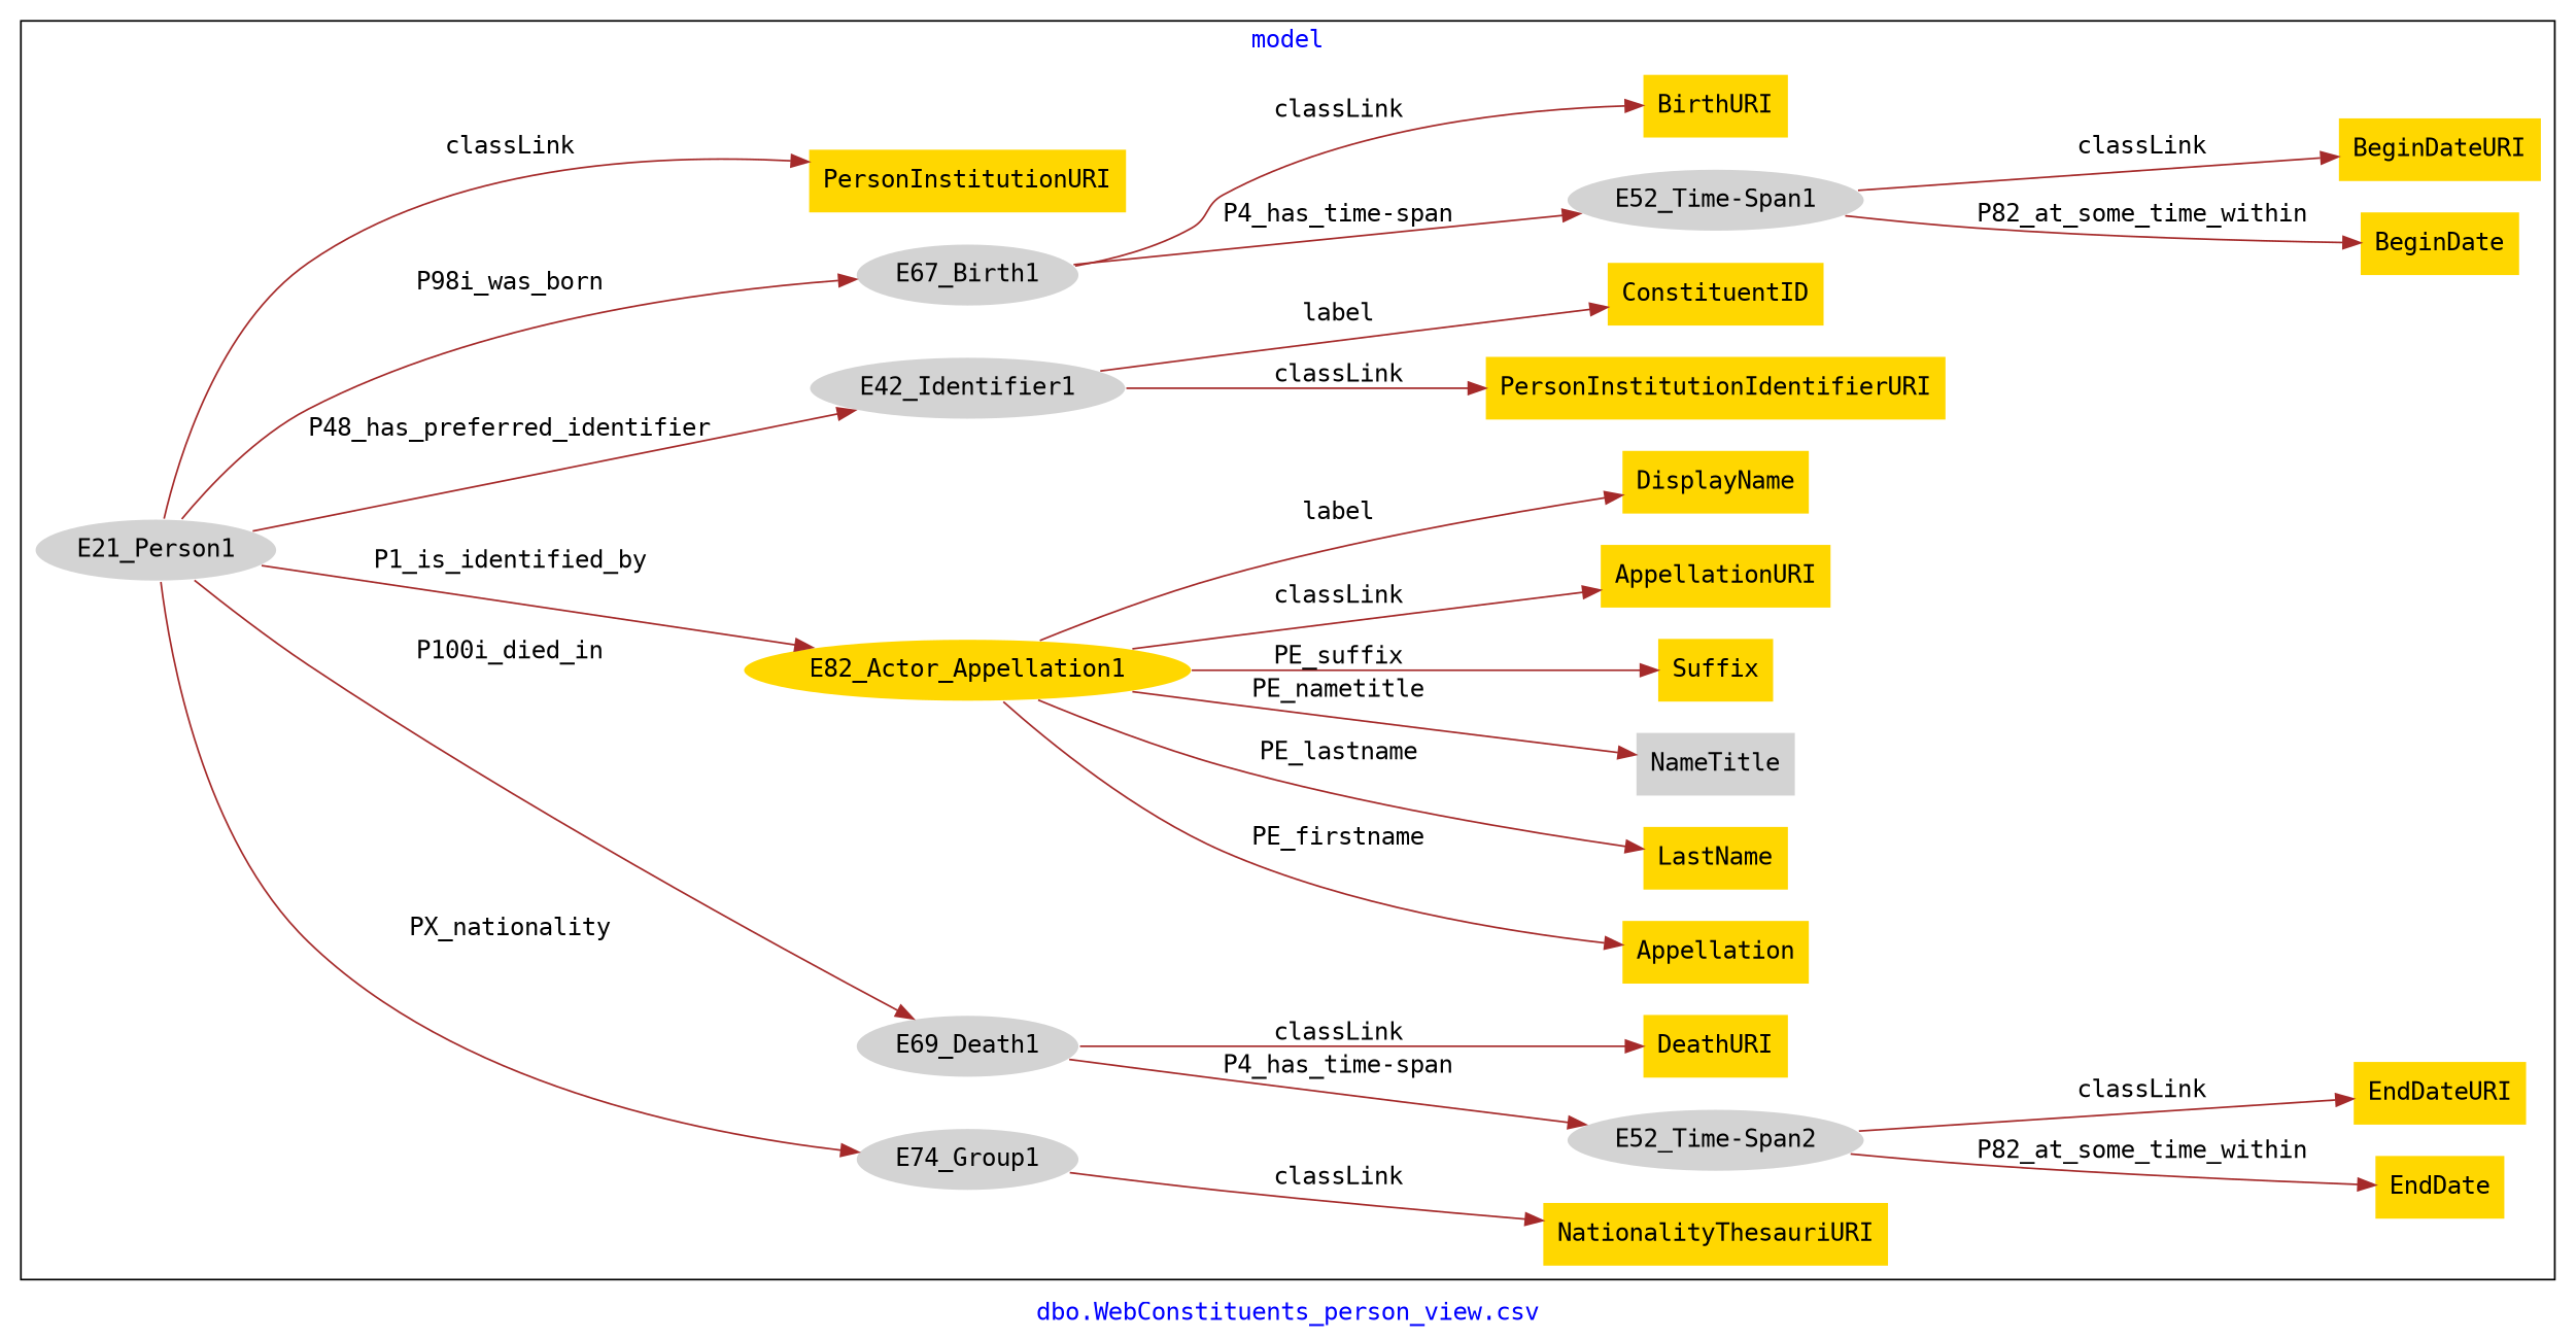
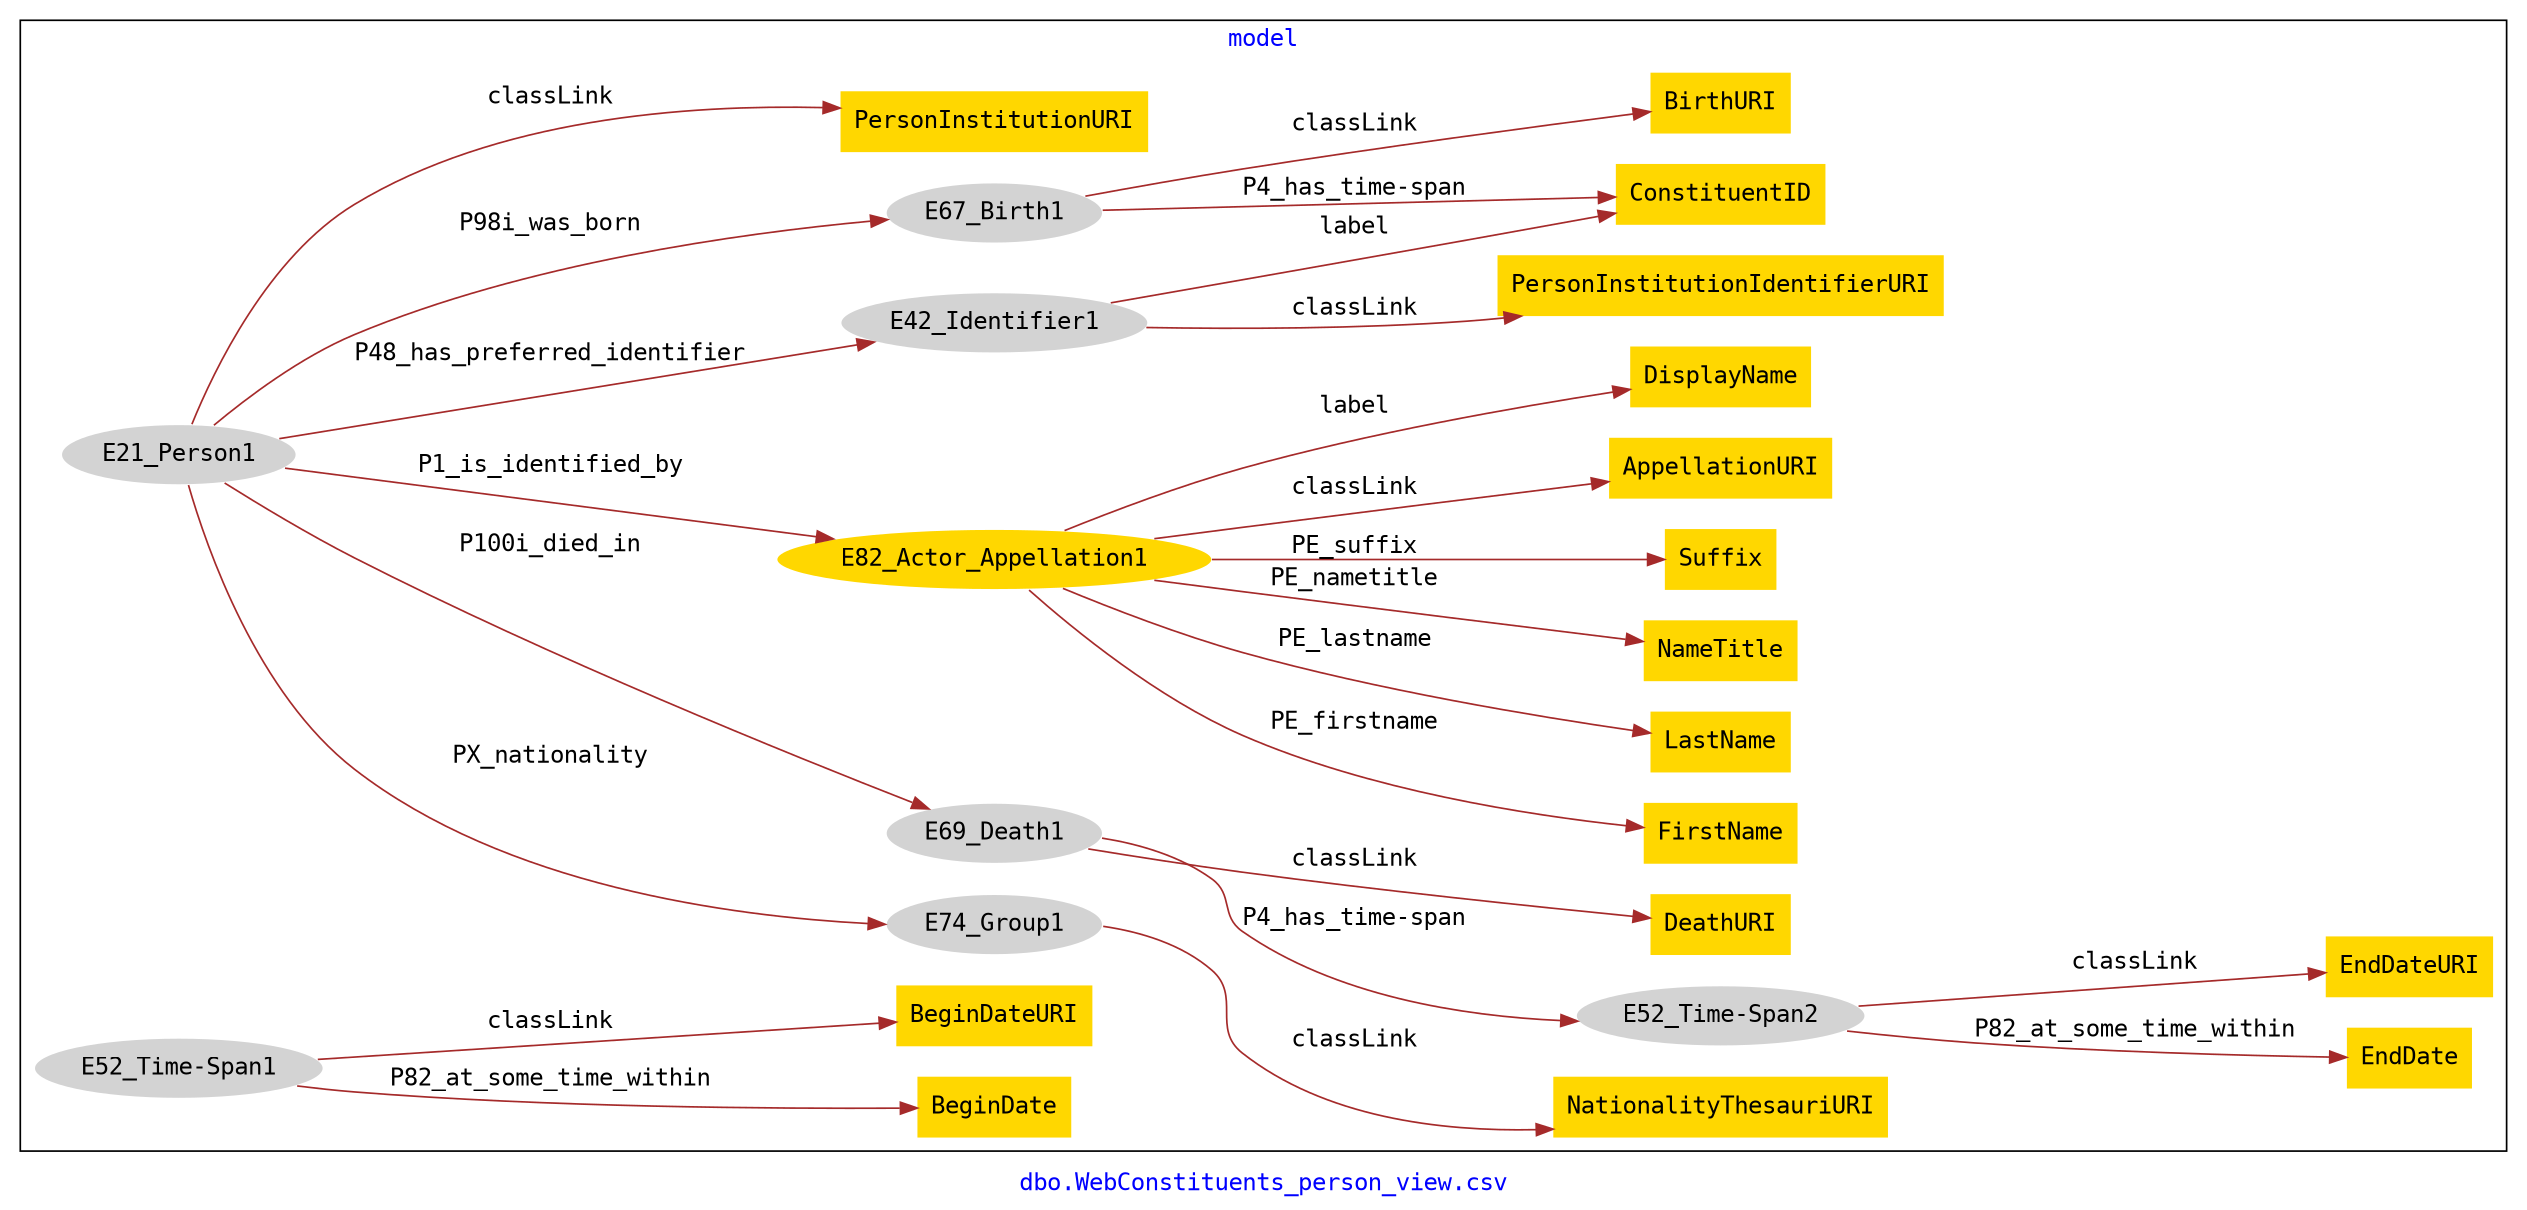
  digraph {
    fontcolor=blue
    fontname="DejaVu Sans Mono"
    label="dbo.WebConstituents_person_view.csv"
    rankdir=LR
    remincross=true
    node [fillcolor=gold fontname="DejaVu Sans Mono" style=filled shape=plaintext]
    edge [color=brown fontcolor=black fontname="DejaVu Sans Mono"]
    n1 [color=white fillcolor=lightgray label=E21_Person1 shape=""]
    n2 [color=white fillcolor=lightgray label=E74_Group1 shape=""]
    n3 [color=white fillcolor=lightgray label=E69_Death1 shape=""]
    n4 [color=white label=E82_Actor_Appellation1 shape=""]
    n5 [color=white fillcolor=lightgray label=E42_Identifier1 shape=""]
    n6 [color=white fillcolor=lightgray label=E67_Birth1 shape=""]
    n7 [label=PersonInstitutionURI]
    n8 [label=PersonInstitutionIdentifierURI]
    n9 [label=ConstituentID]
    n10 [color=white fillcolor=lightgray label="E52_Time-Span1" shape=""]
    n11 [label=BeginDate]
    n12 [label=BeginDateURI]
    n13 [color=white fillcolor=lightgray label="E52_Time-Span2" shape=""]
    n14 [label=EndDate]
    n15 [label=EndDateURI]
    n16 [label=BirthURI]
    n17 [label=DeathURI]
    n18 [label=NationalityThesauriURI]
-   n19 [label=Appellation]
+   n19 [label=FirstName]
    n20 [label=LastName]
-   n21 [fillcolor=lightgray label=NameTitle]
+   n21 [label=NameTitle]
    n22 [label=Suffix]
    n23 [label=AppellationURI]
    n24 [label=DisplayName]
    subgraph cluster_1 {
      label=model
      n1
      n2
      n3
      n4
      n5
      n6
      n7
      n8
      n9
      n10
      n11
      n12
      n13
      n14
      n15
      n16
      n17
      n18
      n19
      n20
      n21
      n22
      n23
      n24
    }
    n1 -> n2 [label=PX_nationality]
    n1 -> n3 [label=P100i_died_in]
    n1 -> n4 [label=P1_is_identified_by]
    n1 -> n5 [label=P48_has_preferred_identifier]
    n1 -> n6 [label=P98i_was_born]
    n1 -> n7 [label=classLink]
    n2 -> n18 [label=classLink]
    n3 -> n13 [label="P4_has_time-span"]
    n3 -> n17 [label=classLink]
    n4 -> n19 [label=PE_firstname]
    n4 -> n20 [label=PE_lastname]
    n4 -> n21 [label=PE_nametitle]
    n4 -> n22 [label=PE_suffix]
    n4 -> n23 [label=classLink]
    n4 -> n24 [label=label]
    n5 -> n8 [label=classLink]
    n5 -> n9 [label=label]
-   n6 -> n10 [label="P4_has_time-span"]
+   n6 -> n9 [label="P4_has_time-span"]
    n6 -> n16 [label=classLink]
    n10 -> n11 [label=P82_at_some_time_within]
    n10 -> n12 [label=classLink]
    n13 -> n14 [label=P82_at_some_time_within]
    n13 -> n15 [label=classLink]
  }
